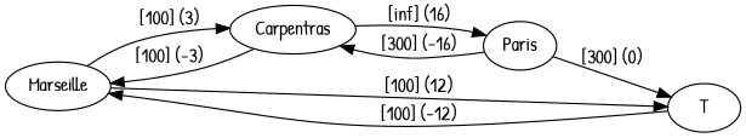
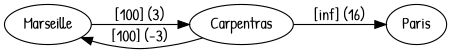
  digraph {
    fontname="Patrick Hand"
    rankdir=LR
    node [fontname="Patrick Hand"]
    edge [fontname="Patrick Hand"]
    Marseille
    Carpentras
-   T
    Paris
    Marseille -> Carpentras [label="[100] (3)"]
-   Marseille -> T [label="[100] (12)"]
    Carpentras -> Marseille [label="[100] (-3)"]
    Carpentras -> Paris [label="[inf] (16)"]
-   T -> Marseille [label="[100] (-12)"]
-   Paris -> Carpentras [label="[300] (-16)"]
-   Paris -> T [label="[300] (0)"]
  }
